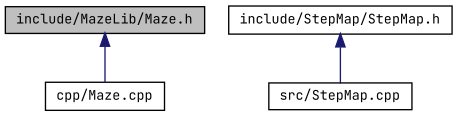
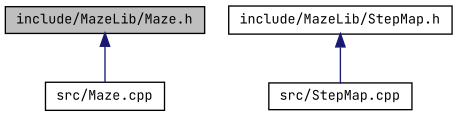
  digraph {
    fontname="JetBrains Mono"
    node [color=black fillcolor=white fontname="JetBrains Mono" fontsize=10 shape=record style=filled]
    edge [color=midnightblue dir=back fontname="JetBrains Mono" fontsize=10 labelfontname=Helvetica labelfontsize=10 style=solid]
    n1 [fillcolor=grey75 fontcolor=black height=0.2 label="include/MazeLib/Maze.h" width=0.4]
-   n2 [height=0.2 label="cpp/Maze.cpp" width=0.4]
-   n3 [height=0.2 label="include/StepMap/StepMap.h" width=0.4]
+   n2 [height=0.2 label="src/Maze.cpp" width=0.4]
+   n3 [height=0.2 label="include/MazeLib/StepMap.h" width=0.4]
    n4 [height=0.2 label="src/StepMap.cpp" width=0.4]
    n1 -> n2
    n3 -> n4
  }
